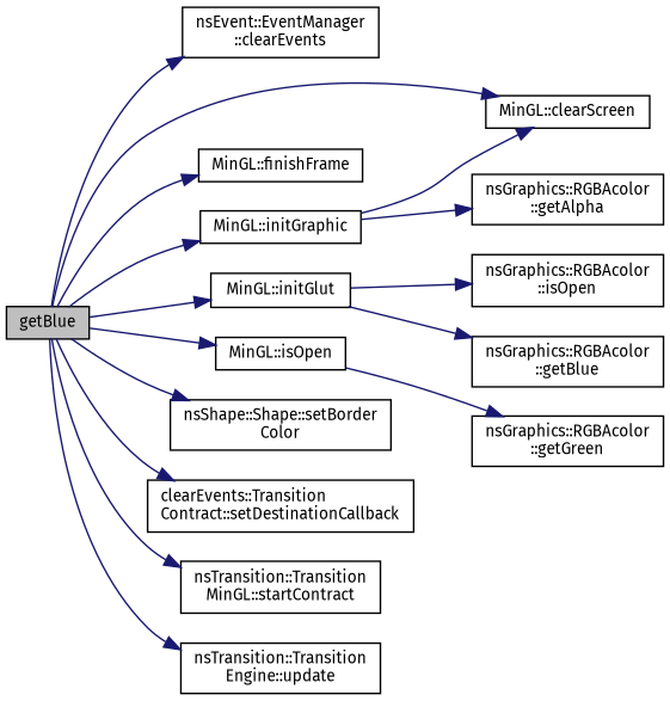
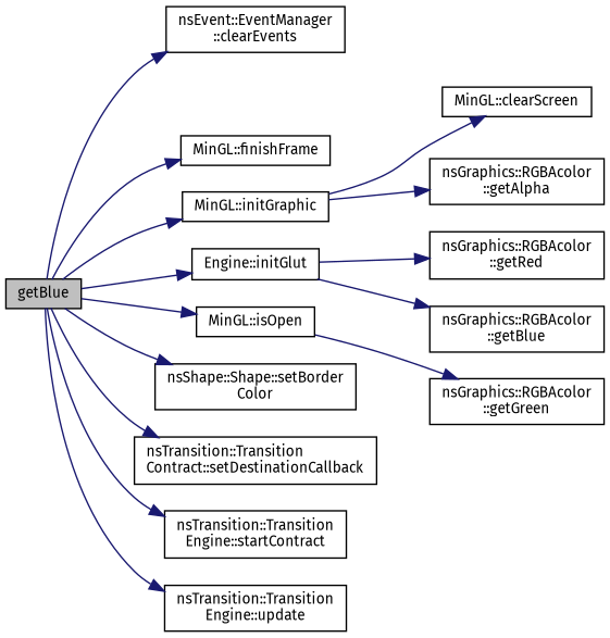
  digraph {
    fontname="Fira Sans"
    rankdir=LR
    node [color=black fillcolor=white fontname="Fira Sans" fontsize=10 shape=record style=filled]
    edge [color=midnightblue fontname="Fira Sans" fontsize=10 labelfontname=Helvetica labelfontsize=10 style=solid]
    n1 [fillcolor=grey75 fontcolor=black height=0.2 label=getBlue width=0.4]
    n2 [height=0.2 label="nsEvent::EventManager\l::clearEvents" width=0.4]
    n3 [height=0.2 label="MinGL::clearScreen" width=0.4]
    n4 [height=0.2 label="MinGL::finishFrame" width=0.4]
-   n5 [height=0.2 label="MinGL::initGlut" width=0.4]
+   n5 [height=0.2 label="Engine::initGlut" width=0.4]
    n6 [height=0.2 label="MinGL::initGraphic" width=0.4]
    n7 [height=0.2 label="MinGL::isOpen" width=0.4]
    n8 [height=0.2 label="nsShape::Shape::setBorder\lColor" width=0.4]
-   n9 [height=0.2 label="clearEvents::Transition\lContract::setDestinationCallback" width=0.4]
-   n10 [height=0.2 label="nsTransition::Transition\lMinGL::startContract" width=0.4]
+   n9 [height=0.2 label="nsTransition::Transition\lContract::setDestinationCallback" width=0.4]
+   n10 [height=0.2 label="nsTransition::Transition\lEngine::startContract" width=0.4]
    n11 [height=0.2 label="nsTransition::Transition\lEngine::update" width=0.4]
    n12 [height=0.2 label="nsGraphics::RGBAcolor\l::getBlue" width=0.4]
-   n13 [height=0.2 label="nsGraphics::RGBAcolor\l::isOpen" width=0.4]
+   n13 [height=0.2 label="nsGraphics::RGBAcolor\l::getRed" width=0.4]
    n14 [height=0.2 label="nsGraphics::RGBAcolor\l::getAlpha" width=0.4]
    n15 [height=0.2 label="nsGraphics::RGBAcolor\l::getGreen" width=0.4]
    n1 -> n2
-   n1 -> n3
    n1 -> n4
    n1 -> n5
    n1 -> n6
    n1 -> n7
    n1 -> n8
    n1 -> n9
    n1 -> n10
    n1 -> n11
    n5 -> n12
    n5 -> n13
    n6 -> n3
    n6 -> n14
    n7 -> n15
  }
